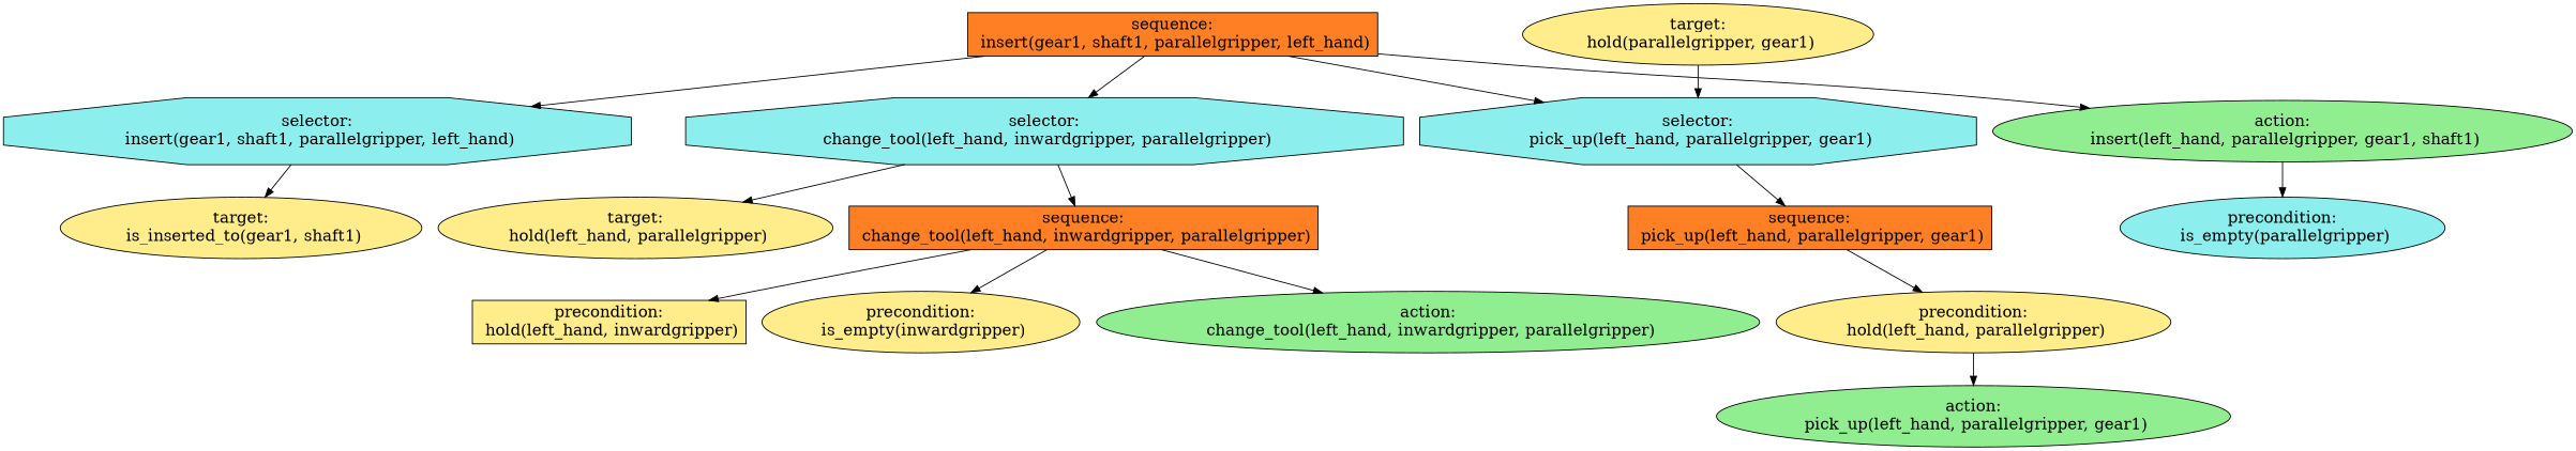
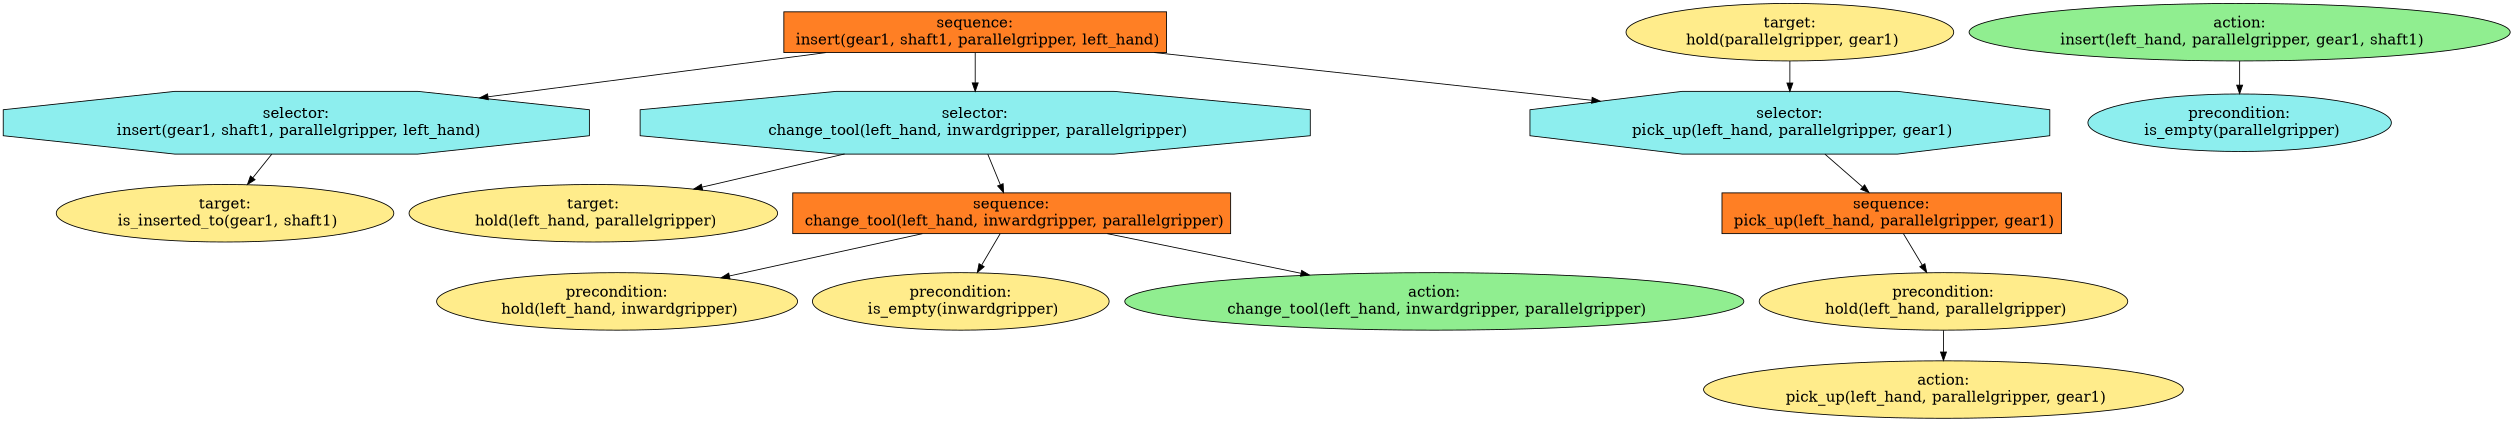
  digraph {
    fontname="times-roman"
    ordering=out
    node [fillcolor=lightgoldenrod1 fontcolor=black fontname="times-roman" fontsize=18 shape=ellipse style=filled]
    edge [fontname="times-roman"]
    n1 [fillcolor=darkslategray2 label="selector:\n insert(gear1, shaft1, parallelgripper, left_hand)" shape=octagon]
    n2 [label="target:\n is_inserted_to(gear1, shaft1)"]
    n3 [fillcolor=chocolate1 label="sequence:\n insert(gear1, shaft1, parallelgripper, left_hand)" shape=box]
    n4 [fillcolor=darkslategray2 label="selector:\n change_tool(left_hand, inwardgripper, parallelgripper)" shape=octagon]
    n5 [fillcolor=darkslategray2 label="selector:\n pick_up(left_hand, parallelgripper, gear1)" shape=octagon]
    n6 [fillcolor=lightgreen label="action:\n insert(left_hand, parallelgripper, gear1, shaft1)"]
    n7 [label="target:\n hold(left_hand, parallelgripper)"]
    n8 [fillcolor=chocolate1 label="sequence:\n change_tool(left_hand, inwardgripper, parallelgripper)" shape=box]
    n9 [fillcolor=chocolate1 label="sequence:\n pick_up(left_hand, parallelgripper, gear1)" shape=box]
    n10 [fillcolor=darkslategray2 label="precondition:\n is_empty(parallelgripper)"]
-   n11 [label="precondition:\n hold(left_hand, inwardgripper)" shape=box]
+   n11 [label="precondition:\n hold(left_hand, inwardgripper)"]
    n12 [label="precondition:\n is_empty(inwardgripper)"]
    n13 [fillcolor=lightgreen label="action:\n change_tool(left_hand, inwardgripper, parallelgripper)"]
    n14 [label="target:\n hold(parallelgripper, gear1)"]
    n15 [label="precondition:\n hold(left_hand, parallelgripper)"]
-   n16 [fillcolor=lightgreen label="action:\n pick_up(left_hand, parallelgripper, gear1)"]
+   n16 [label="action:\n pick_up(left_hand, parallelgripper, gear1)"]
    n1 -> n2
    n3 -> n1
    n3 -> n4
    n3 -> n5
-   n3 -> n6
    n4 -> n7
    n4 -> n8
    n5 -> n9
    n6 -> n10
    n8 -> n11
    n8 -> n12
    n8 -> n13
    n9 -> n15
    n14 -> n5
    n15 -> n16
  }
